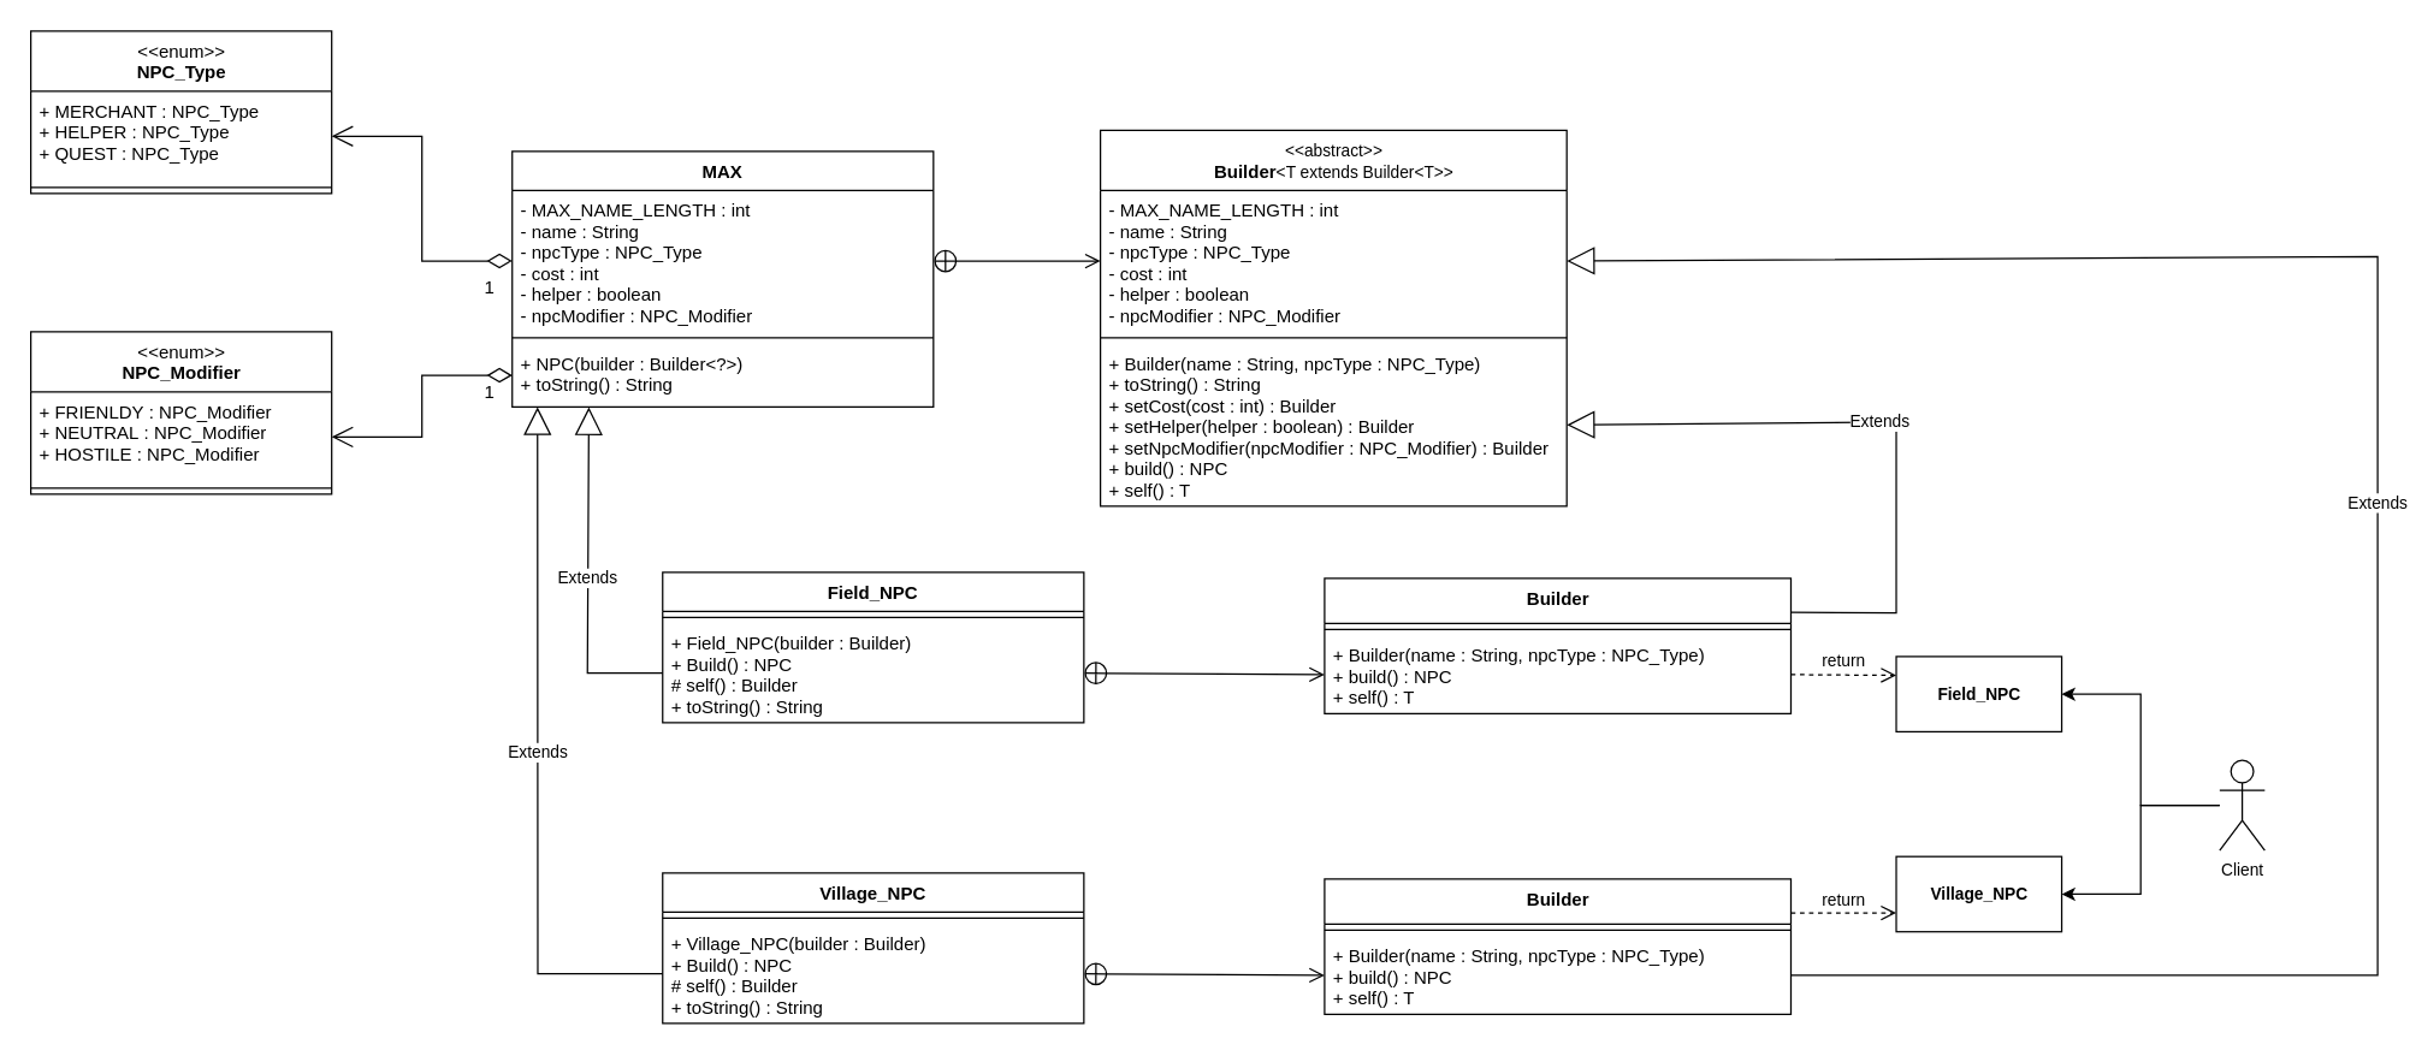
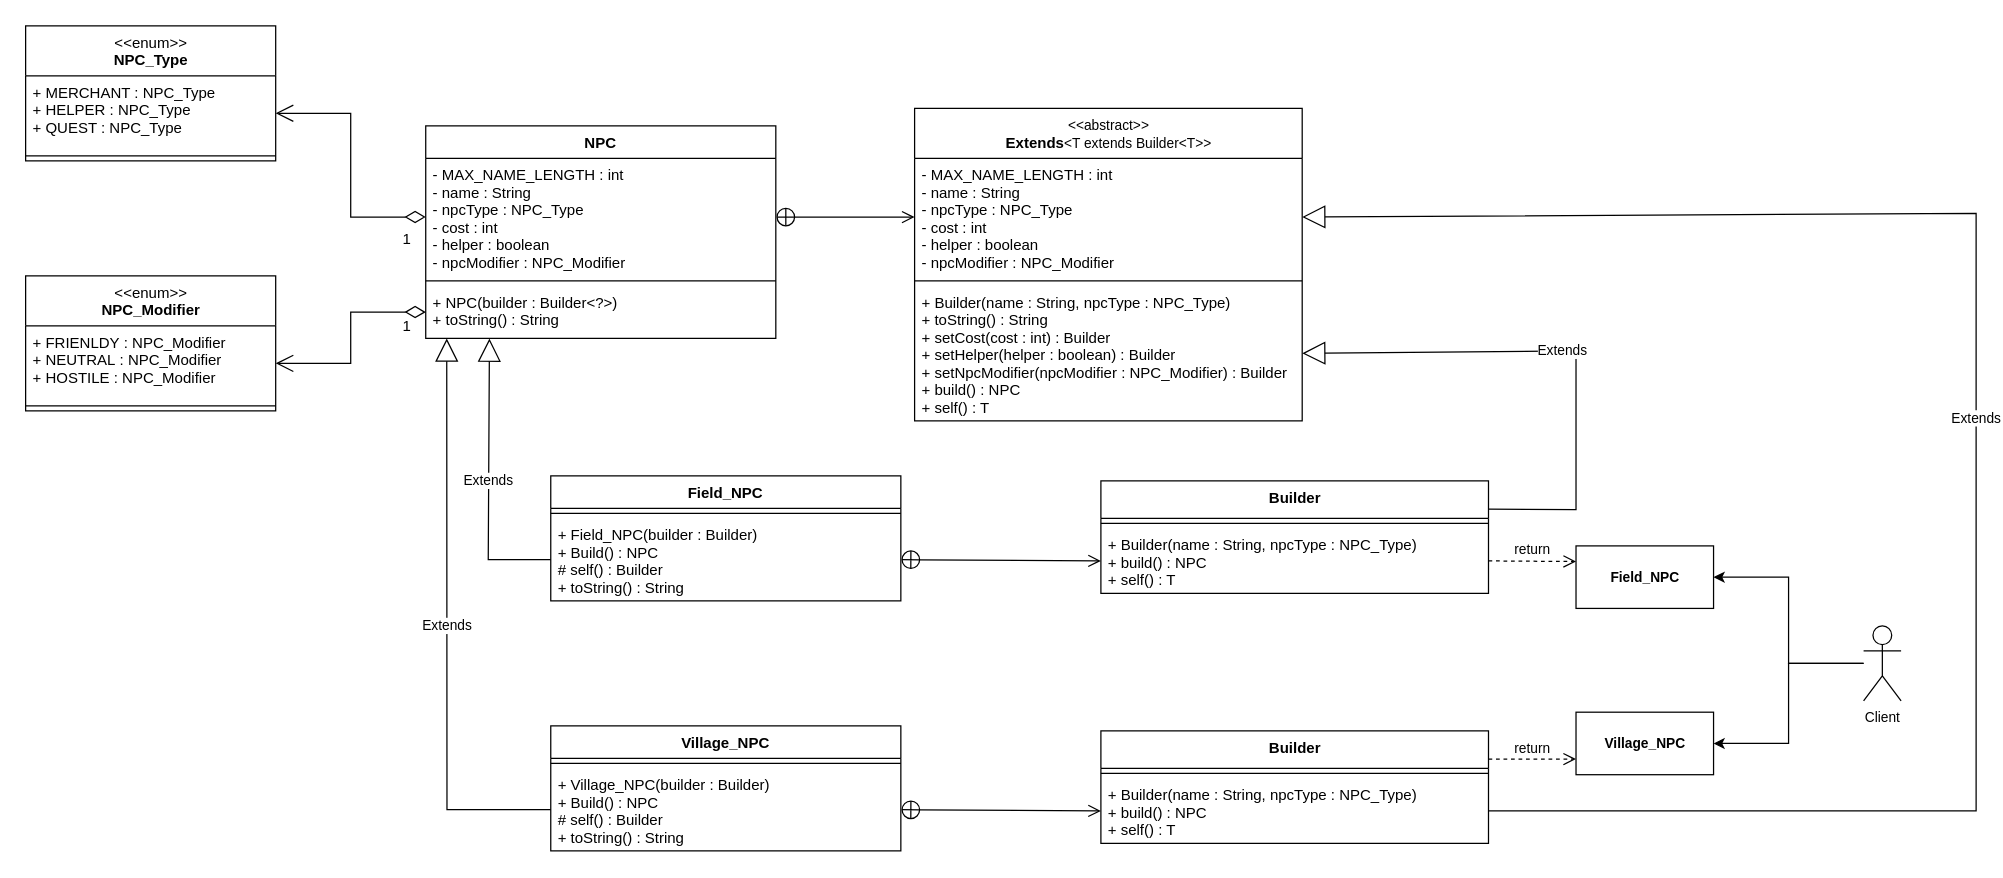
  <mxCell id="0" />
  <mxCell id="1" parent="0" />
- <mxCell id="2" value="MAX" style="swimlane;fontStyle=1;align=center;verticalAlign=top;childLayout=stackLayout;horizontal=1;startSize=26;horizontalStack=0;resizeParent=1;resizeParentMax=0;resizeLast=0;collapsible=1;marginBottom=0;" parent="1" vertex="1"><mxGeometry x="340" y="100" width="280" height="170" as="geometry" /></mxCell>
+ <mxCell id="2" value="NPC" style="swimlane;fontStyle=1;align=center;verticalAlign=top;childLayout=stackLayout;horizontal=1;startSize=26;horizontalStack=0;resizeParent=1;resizeParentMax=0;resizeLast=0;collapsible=1;marginBottom=0;" parent="1" vertex="1"><mxGeometry x="340" y="100" width="280" height="170" as="geometry" /></mxCell>
  <mxCell id="3" value="- MAX_NAME_LENGTH : int&#10;- name : String&#10;- npcType : NPC_Type&#10;- cost : int&#10;- helper : boolean&#10;- npcModifier : NPC_Modifier " style="text;strokeColor=none;fillColor=none;align=left;verticalAlign=top;spacingLeft=4;spacingRight=4;overflow=hidden;rotatable=0;points=[[0,0.5],[1,0.5]];portConstraint=eastwest;" parent="2" vertex="1"><mxGeometry y="26" width="280" height="94" as="geometry" /></mxCell>
  <mxCell id="4" value="" style="line;strokeWidth=1;fillColor=none;align=left;verticalAlign=middle;spacingTop=-1;spacingLeft=3;spacingRight=3;rotatable=0;labelPosition=right;points=[];portConstraint=eastwest;" parent="2" vertex="1"><mxGeometry y="120" width="280" height="8" as="geometry" /></mxCell>
  <mxCell id="5" value="+ NPC(builder : Builder&lt;?&gt;)&#10;+ toString() : String" style="text;strokeColor=none;fillColor=none;align=left;verticalAlign=top;spacingLeft=4;spacingRight=4;overflow=hidden;rotatable=0;points=[[0,0.5],[1,0.5]];portConstraint=eastwest;" parent="2" vertex="1"><mxGeometry y="128" width="280" height="42" as="geometry" /></mxCell>
- <mxCell id="6" value="&lt;font style=&quot;font-size: 11px; font-weight: normal;&quot;&gt;&amp;lt;&amp;lt;abstract&amp;gt;&amp;gt;&lt;/font&gt;&lt;br&gt;Builder&lt;span style=&quot;font-size: 11px; font-weight: 400;&quot;&gt;&amp;lt;T extends Builder&amp;lt;T&amp;gt;&amp;gt;&lt;/span&gt;" style="swimlane;fontStyle=1;align=center;verticalAlign=top;childLayout=stackLayout;horizontal=1;startSize=40;horizontalStack=0;resizeParent=1;resizeParentMax=0;resizeLast=0;collapsible=1;marginBottom=0;html=1;" parent="1" vertex="1"><mxGeometry x="731" y="86" width="310" height="250" as="geometry" /></mxCell>
+ <mxCell id="6" value="&lt;font style=&quot;font-size: 11px; font-weight: normal;&quot;&gt;&amp;lt;&amp;lt;abstract&amp;gt;&amp;gt;&lt;/font&gt;&lt;br&gt;Extends&lt;span style=&quot;font-size: 11px; font-weight: 400;&quot;&gt;&amp;lt;T extends Builder&amp;lt;T&amp;gt;&amp;gt;&lt;/span&gt;" style="swimlane;fontStyle=1;align=center;verticalAlign=top;childLayout=stackLayout;horizontal=1;startSize=40;horizontalStack=0;resizeParent=1;resizeParentMax=0;resizeLast=0;collapsible=1;marginBottom=0;html=1;" parent="1" vertex="1"><mxGeometry x="731" y="86" width="310" height="250" as="geometry" /></mxCell>
  <mxCell id="7" value="- MAX_NAME_LENGTH : int&#10;- name : String&#10;- npcType : NPC_Type&#10;- cost : int&#10;- helper : boolean&#10;- npcModifier : NPC_Modifier " style="text;strokeColor=none;fillColor=none;align=left;verticalAlign=top;spacingLeft=4;spacingRight=4;overflow=hidden;rotatable=0;points=[[0,0.5],[1,0.5]];portConstraint=eastwest;" parent="6" vertex="1"><mxGeometry y="40" width="310" height="94" as="geometry" /></mxCell>
  <mxCell id="8" value="" style="line;strokeWidth=1;fillColor=none;align=left;verticalAlign=middle;spacingTop=-1;spacingLeft=3;spacingRight=3;rotatable=0;labelPosition=right;points=[];portConstraint=eastwest;" parent="6" vertex="1"><mxGeometry y="134" width="310" height="8" as="geometry" /></mxCell>
  <mxCell id="9" value="+ Builder(name : String, npcType : NPC_Type)&#10;+ toString() : String&#10;+ setCost(cost : int) : Builder&#10;+ setHelper(helper : boolean) : Builder&#10;+ setNpcModifier(npcModifier : NPC_Modifier) : Builder&#10;+ build() : NPC&#10;+ self() : T" style="text;strokeColor=none;fillColor=none;align=left;verticalAlign=top;spacingLeft=4;spacingRight=4;overflow=hidden;rotatable=0;points=[[0,0.5],[1,0.5]];portConstraint=eastwest;" parent="6" vertex="1"><mxGeometry y="142" width="310" height="108" as="geometry" /></mxCell>
  <mxCell id="10" value="" style="endArrow=open;startArrow=circlePlus;endFill=0;startFill=0;endSize=8;html=1;rounded=0;exitX=1;exitY=0.5;exitDx=0;exitDy=0;entryX=0;entryY=0.5;entryDx=0;entryDy=0;" parent="1" source="3" target="7" edge="1"><mxGeometry width="160" relative="1" as="geometry"><mxPoint x="485" y="460" as="sourcePoint" /><mxPoint x="645" y="460" as="targetPoint" /></mxGeometry></mxCell>
  <mxCell id="11" value="&lt;span style=&quot;font-weight: normal;&quot;&gt;&lt;font style=&quot;font-size: 12px;&quot;&gt;&amp;lt;&amp;lt;enum&amp;gt;&amp;gt;&lt;/font&gt;&lt;/span&gt;&lt;br&gt;NPC_Type" style="swimlane;fontStyle=1;align=center;verticalAlign=top;childLayout=stackLayout;horizontal=1;startSize=40;horizontalStack=0;resizeParent=1;resizeParentMax=0;resizeLast=0;collapsible=1;marginBottom=0;html=1;" parent="1" vertex="1"><mxGeometry x="20" y="20" width="200" height="108" as="geometry" /></mxCell>
  <mxCell id="12" value="+ MERCHANT : NPC_Type&#10;+ HELPER : NPC_Type&#10;+ QUEST : NPC_Type" style="text;strokeColor=none;fillColor=none;align=left;verticalAlign=top;spacingLeft=4;spacingRight=4;overflow=hidden;rotatable=0;points=[[0,0.5],[1,0.5]];portConstraint=eastwest;" parent="11" vertex="1"><mxGeometry y="40" width="200" height="60" as="geometry" /></mxCell>
  <mxCell id="13" value="" style="line;strokeWidth=1;fillColor=none;align=left;verticalAlign=middle;spacingTop=-1;spacingLeft=3;spacingRight=3;rotatable=0;labelPosition=right;points=[];portConstraint=eastwest;" parent="11" vertex="1"><mxGeometry y="100" width="200" height="8" as="geometry" /></mxCell>
  <mxCell id="14" value="&lt;span style=&quot;font-weight: normal;&quot;&gt;&lt;font style=&quot;font-size: 12px;&quot;&gt;&amp;lt;&amp;lt;enum&amp;gt;&amp;gt;&lt;/font&gt;&lt;/span&gt;&lt;br&gt;NPC_Modifier" style="swimlane;fontStyle=1;align=center;verticalAlign=top;childLayout=stackLayout;horizontal=1;startSize=40;horizontalStack=0;resizeParent=1;resizeParentMax=0;resizeLast=0;collapsible=1;marginBottom=0;html=1;" parent="1" vertex="1"><mxGeometry x="20" y="220" width="200" height="108" as="geometry" /></mxCell>
  <mxCell id="15" value="+ FRIENLDY : NPC_Modifier&#10;+ NEUTRAL : NPC_Modifier&#10;+ HOSTILE : NPC_Modifier" style="text;strokeColor=none;fillColor=none;align=left;verticalAlign=top;spacingLeft=4;spacingRight=4;overflow=hidden;rotatable=0;points=[[0,0.5],[1,0.5]];portConstraint=eastwest;" parent="14" vertex="1"><mxGeometry y="40" width="200" height="60" as="geometry" /></mxCell>
  <mxCell id="16" value="" style="line;strokeWidth=1;fillColor=none;align=left;verticalAlign=middle;spacingTop=-1;spacingLeft=3;spacingRight=3;rotatable=0;labelPosition=right;points=[];portConstraint=eastwest;" parent="14" vertex="1"><mxGeometry y="100" width="200" height="8" as="geometry" /></mxCell>
  <mxCell id="17" value="1" style="endArrow=open;html=1;endSize=12;startArrow=diamondThin;startSize=14;startFill=0;edgeStyle=orthogonalEdgeStyle;align=left;verticalAlign=bottom;rounded=0;fontSize=12;exitX=0;exitY=0.5;exitDx=0;exitDy=0;entryX=1;entryY=0.5;entryDx=0;entryDy=0;" parent="1" source="3" target="12" edge="1"><mxGeometry x="-0.803" y="27" relative="1" as="geometry"><mxPoint x="620" y="380" as="sourcePoint" /><mxPoint x="290" y="380" as="targetPoint" /><mxPoint as="offset" /></mxGeometry></mxCell>
  <mxCell id="18" value="1" style="endArrow=open;html=1;endSize=12;startArrow=diamondThin;startSize=14;startFill=0;edgeStyle=orthogonalEdgeStyle;align=left;verticalAlign=bottom;rounded=0;fontSize=12;exitX=0;exitY=0.5;exitDx=0;exitDy=0;entryX=1;entryY=0.5;entryDx=0;entryDy=0;" parent="1" source="5" target="15" edge="1"><mxGeometry x="-0.752" y="21" relative="1" as="geometry"><mxPoint x="350" y="183" as="sourcePoint" /><mxPoint x="230" y="100" as="targetPoint" /><mxPoint as="offset" /></mxGeometry></mxCell>
  <mxCell id="19" value="Field_NPC" style="swimlane;fontStyle=1;align=center;verticalAlign=top;childLayout=stackLayout;horizontal=1;startSize=26;horizontalStack=0;resizeParent=1;resizeParentMax=0;resizeLast=0;collapsible=1;marginBottom=0;" vertex="1" parent="1"><mxGeometry x="440" y="380" width="280" height="100" as="geometry" /></mxCell>
  <mxCell id="20" value="" style="line;strokeWidth=1;fillColor=none;align=left;verticalAlign=middle;spacingTop=-1;spacingLeft=3;spacingRight=3;rotatable=0;labelPosition=right;points=[];portConstraint=eastwest;" vertex="1" parent="19"><mxGeometry y="26" width="280" height="8" as="geometry" /></mxCell>
  <mxCell id="21" value="+ Field_NPC(builder : Builder)&#10;+ Build() : NPC&#10;# self() : Builder&#10;+ toString() : String" style="text;strokeColor=none;fillColor=none;align=left;verticalAlign=top;spacingLeft=4;spacingRight=4;overflow=hidden;rotatable=0;points=[[0,0.5],[1,0.5]];portConstraint=eastwest;" vertex="1" parent="19"><mxGeometry y="34" width="280" height="66" as="geometry" /></mxCell>
  <mxCell id="22" value="Village_NPC" style="swimlane;fontStyle=1;align=center;verticalAlign=top;childLayout=stackLayout;horizontal=1;startSize=26;horizontalStack=0;resizeParent=1;resizeParentMax=0;resizeLast=0;collapsible=1;marginBottom=0;" vertex="1" parent="1"><mxGeometry x="440" y="580" width="280" height="100" as="geometry" /></mxCell>
  <mxCell id="23" value="" style="line;strokeWidth=1;fillColor=none;align=left;verticalAlign=middle;spacingTop=-1;spacingLeft=3;spacingRight=3;rotatable=0;labelPosition=right;points=[];portConstraint=eastwest;" vertex="1" parent="22"><mxGeometry y="26" width="280" height="8" as="geometry" /></mxCell>
  <mxCell id="24" value="+ Village_NPC(builder : Builder)&#10;+ Build() : NPC&#10;# self() : Builder&#10;+ toString() : String" style="text;strokeColor=none;fillColor=none;align=left;verticalAlign=top;spacingLeft=4;spacingRight=4;overflow=hidden;rotatable=0;points=[[0,0.5],[1,0.5]];portConstraint=eastwest;" vertex="1" parent="22"><mxGeometry y="34" width="280" height="66" as="geometry" /></mxCell>
  <mxCell id="25" style="edgeStyle=orthogonalEdgeStyle;rounded=0;orthogonalLoop=1;jettySize=auto;html=1;entryX=1;entryY=0.5;entryDx=0;entryDy=0;fontSize=11;" edge="1" parent="1" source="27" target="32"><mxGeometry relative="1" as="geometry" /></mxCell>
  <mxCell id="26" style="edgeStyle=orthogonalEdgeStyle;rounded=0;orthogonalLoop=1;jettySize=auto;html=1;entryX=1;entryY=0.5;entryDx=0;entryDy=0;fontSize=11;" edge="1" parent="1" source="27" target="33"><mxGeometry relative="1" as="geometry" /></mxCell>
- <mxCell id="27" value="Client" style="shape=umlActor;verticalLabelPosition=bottom;verticalAlign=top;html=1;fontSize=11;" vertex="1" parent="1"><mxGeometry x="1475" y="505" width="30" height="60" as="geometry" /></mxCell>
+ <mxCell id="27" value="Client" style="shape=umlActor;verticalLabelPosition=bottom;verticalAlign=top;html=1;fontSize=11;" vertex="1" parent="1"><mxGeometry x="1490" y="500" width="30" height="60" as="geometry" /></mxCell>
  <mxCell id="28" value="Extends" style="endArrow=block;endSize=16;endFill=0;html=1;rounded=0;fontSize=11;exitX=0;exitY=0.5;exitDx=0;exitDy=0;entryX=0.182;entryY=1.005;entryDx=0;entryDy=0;entryPerimeter=0;" edge="1" parent="1" source="21" target="5"><mxGeometry width="160" relative="1" as="geometry"><mxPoint x="490" y="420" as="sourcePoint" /><mxPoint x="370" y="290" as="targetPoint" /><Array as="points"><mxPoint x="390" y="447" /></Array></mxGeometry></mxCell>
  <mxCell id="29" value="Extends" style="endArrow=block;endSize=16;endFill=0;html=1;rounded=0;fontSize=11;exitX=0;exitY=0.5;exitDx=0;exitDy=0;entryX=0.06;entryY=1.003;entryDx=0;entryDy=0;entryPerimeter=0;" edge="1" parent="1" source="24" target="5"><mxGeometry width="160" relative="1" as="geometry"><mxPoint x="430" y="457" as="sourcePoint" /><mxPoint x="380" y="300" as="targetPoint" /><Array as="points"><mxPoint x="357" y="647" /></Array></mxGeometry></mxCell>
  <mxCell id="30" value="" style="endArrow=open;startArrow=circlePlus;endFill=0;startFill=0;endSize=8;html=1;rounded=0;exitX=1;exitY=0.5;exitDx=0;exitDy=0;entryX=0;entryY=0.5;entryDx=0;entryDy=0;" edge="1" parent="1" source="21" target="36"><mxGeometry width="160" relative="1" as="geometry"><mxPoint x="850" y="420" as="sourcePoint" /><mxPoint x="820" y="450" as="targetPoint" /></mxGeometry></mxCell>
  <mxCell id="31" value="" style="endArrow=open;startArrow=circlePlus;endFill=0;startFill=0;endSize=8;html=1;rounded=0;exitX=1;exitY=0.5;exitDx=0;exitDy=0;entryX=0;entryY=0.5;entryDx=0;entryDy=0;" edge="1" parent="1" source="24" target="39"><mxGeometry width="160" relative="1" as="geometry"><mxPoint x="730" y="457" as="sourcePoint" /><mxPoint x="850" y="580" as="targetPoint" /></mxGeometry></mxCell>
  <mxCell id="32" value="&lt;b&gt;Field_NPC&lt;/b&gt;" style="html=1;fontSize=11;" vertex="1" parent="1"><mxGeometry x="1260" y="436" width="110" height="50" as="geometry" /></mxCell>
  <mxCell id="33" value="&lt;b&gt;Village_NPC&lt;/b&gt;" style="html=1;fontSize=11;" vertex="1" parent="1"><mxGeometry x="1260" y="569" width="110" height="50" as="geometry" /></mxCell>
  <mxCell id="34" value="Builder" style="swimlane;fontStyle=1;align=center;verticalAlign=top;childLayout=stackLayout;horizontal=1;startSize=30;horizontalStack=0;resizeParent=1;resizeParentMax=0;resizeLast=0;collapsible=1;marginBottom=0;html=1;" vertex="1" parent="1"><mxGeometry x="880" y="384" width="310" height="90" as="geometry" /></mxCell>
  <mxCell id="35" value="" style="line;strokeWidth=1;fillColor=none;align=left;verticalAlign=middle;spacingTop=-1;spacingLeft=3;spacingRight=3;rotatable=0;labelPosition=right;points=[];portConstraint=eastwest;" vertex="1" parent="34"><mxGeometry y="30" width="310" height="8" as="geometry" /></mxCell>
  <mxCell id="36" value="+ Builder(name : String, npcType : NPC_Type)&#10;+ build() : NPC&#10;+ self() : T" style="text;strokeColor=none;fillColor=none;align=left;verticalAlign=top;spacingLeft=4;spacingRight=4;overflow=hidden;rotatable=0;points=[[0,0.5],[1,0.5]];portConstraint=eastwest;" vertex="1" parent="34"><mxGeometry y="38" width="310" height="52" as="geometry" /></mxCell>
  <mxCell id="37" value="Builder" style="swimlane;fontStyle=1;align=center;verticalAlign=top;childLayout=stackLayout;horizontal=1;startSize=30;horizontalStack=0;resizeParent=1;resizeParentMax=0;resizeLast=0;collapsible=1;marginBottom=0;html=1;" vertex="1" parent="1"><mxGeometry x="880" y="584" width="310" height="90" as="geometry" /></mxCell>
  <mxCell id="38" value="" style="line;strokeWidth=1;fillColor=none;align=left;verticalAlign=middle;spacingTop=-1;spacingLeft=3;spacingRight=3;rotatable=0;labelPosition=right;points=[];portConstraint=eastwest;" vertex="1" parent="37"><mxGeometry y="30" width="310" height="8" as="geometry" /></mxCell>
  <mxCell id="39" value="+ Builder(name : String, npcType : NPC_Type)&#10;+ build() : NPC&#10;+ self() : T" style="text;strokeColor=none;fillColor=none;align=left;verticalAlign=top;spacingLeft=4;spacingRight=4;overflow=hidden;rotatable=0;points=[[0,0.5],[1,0.5]];portConstraint=eastwest;" vertex="1" parent="37"><mxGeometry y="38" width="310" height="52" as="geometry" /></mxCell>
  <mxCell id="40" value="Extends" style="endArrow=block;endSize=16;endFill=0;html=1;rounded=0;fontSize=11;entryX=1;entryY=0.5;entryDx=0;entryDy=0;exitX=1;exitY=0.5;exitDx=0;exitDy=0;" edge="1" parent="1" source="39" target="7"><mxGeometry width="160" relative="1" as="geometry"><mxPoint x="990" y="540" as="sourcePoint" /><mxPoint x="1150" y="540" as="targetPoint" /><Array as="points"><mxPoint x="1580" y="648" /><mxPoint x="1580" y="640" /><mxPoint x="1580" y="170" /></Array></mxGeometry></mxCell>
  <mxCell id="41" value="Extends" style="endArrow=block;endSize=16;endFill=0;html=1;rounded=0;fontSize=11;entryX=1;entryY=0.5;entryDx=0;entryDy=0;exitX=1;exitY=0.25;exitDx=0;exitDy=0;" edge="1" parent="1" source="34" target="9"><mxGeometry width="160" relative="1" as="geometry"><mxPoint x="990" y="540" as="sourcePoint" /><mxPoint x="1150" y="540" as="targetPoint" /><Array as="points"><mxPoint x="1260" y="407" /><mxPoint x="1260" y="280" /></Array></mxGeometry></mxCell>
  <mxCell id="42" value="return" style="html=1;verticalAlign=bottom;endArrow=open;dashed=1;endSize=8;rounded=0;fontSize=11;entryX=0;entryY=0.25;entryDx=0;entryDy=0;exitX=1;exitY=0.5;exitDx=0;exitDy=0;" edge="1" parent="1" source="36" target="32"><mxGeometry relative="1" as="geometry"><mxPoint x="1270" y="440" as="sourcePoint" /><mxPoint x="1190" y="440" as="targetPoint" /></mxGeometry></mxCell>
  <mxCell id="43" value="return" style="html=1;verticalAlign=bottom;endArrow=open;dashed=1;endSize=8;rounded=0;fontSize=11;exitX=1;exitY=0.25;exitDx=0;exitDy=0;entryX=0;entryY=0.75;entryDx=0;entryDy=0;" edge="1" parent="1" source="37" target="33"><mxGeometry relative="1" as="geometry"><mxPoint x="1270" y="440" as="sourcePoint" /><mxPoint x="1270" y="580" as="targetPoint" /></mxGeometry></mxCell>
